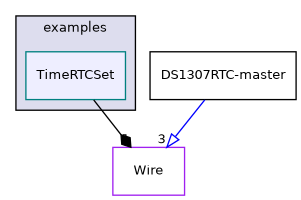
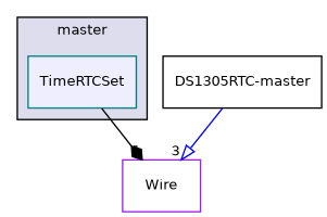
  digraph {
    compound=true
    node [fillcolor=white fontname=Helvetica fontsize=10 shape=box style=filled]
    edge [labeldistance=1.5 labelfontname=Helvetica labelfontsize=10]
    n1 [color=teal fillcolor="#eeeeff" label=TimeRTCSet pencolor=black]
    n2 [color=purple label=Wire]
-   n3 [color=black label="DS1307RTC-master"]
+   n3 [color=black label="DS1305RTC-master"]
    subgraph cluster_1 {
      bgcolor="#ddddee"
      fontname=Helvetica
      fontsize=10
-     label=examples
+     label=master
      pencolor=black
      n1
    }
    n1 -> n2 [arrowhead=diamond color=black headlabel=1]
    n3 -> n2 [arrowhead=onormal color=blue headlabel=3]
  }
